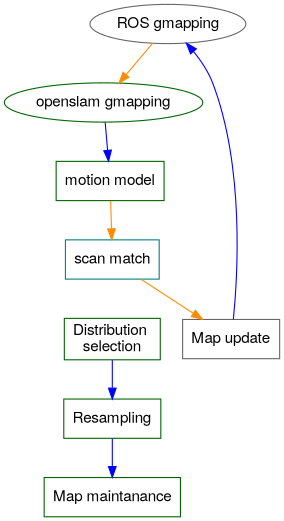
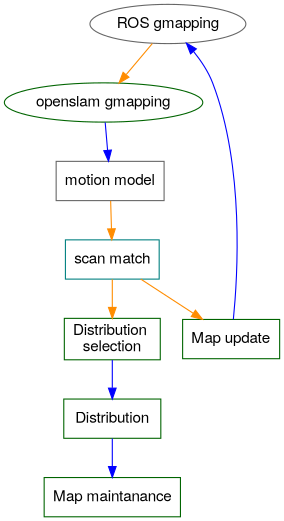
  digraph {
    fontname="Helvetica,Arial,sans-serif"
    node [color=darkgreen fontname="Helvetica,Arial,sans-serif" shape=rectangle]
    edge [color=darkorange fontname="Helvetica,Arial,sans-serif"]
    n1 [color=gray40 label="ROS gmapping" shape=ellipse]
    n2 [label="openslam gmapping" shape=ellipse]
-   n3 [label="motion model"]
+   n3 [color=gray40 label="motion model"]
    n4 [color=teal label="scan match"]
    n5 [label="Distribution \nselection"]
-   n6 [color=gray40 label="Map update"]
-   n7 [label=Resampling]
+   n6 [label="Map update"]
+   n7 [label=Distribution]
    n8 [label="Map maintanance"]
    n1 -> n2
    n2 -> n3 [color=blue]
    n3 -> n4
+   n4 -> n5
    n4 -> n6
    n5 -> n7 [color=blue]
    n6 -> n1 [color=blue]
    n7 -> n8 [color=blue]
  }
